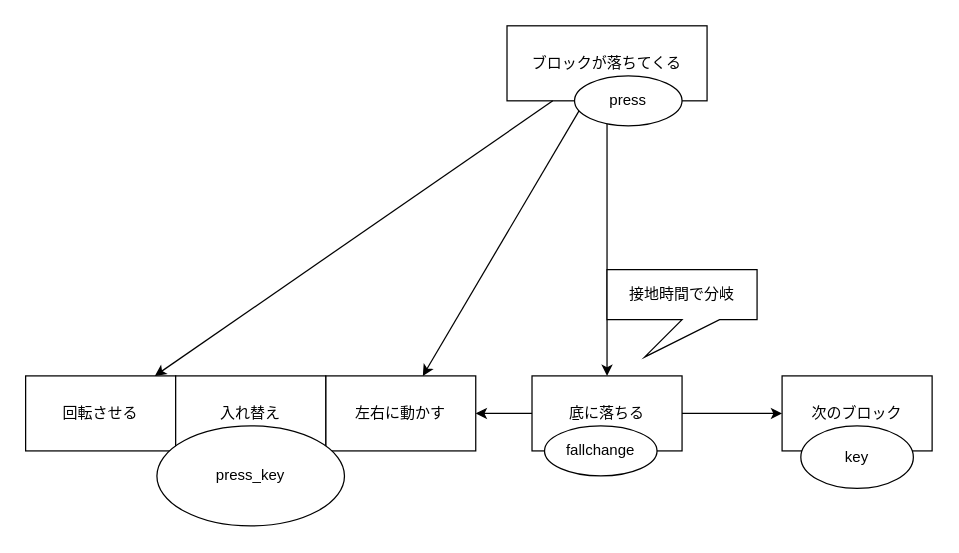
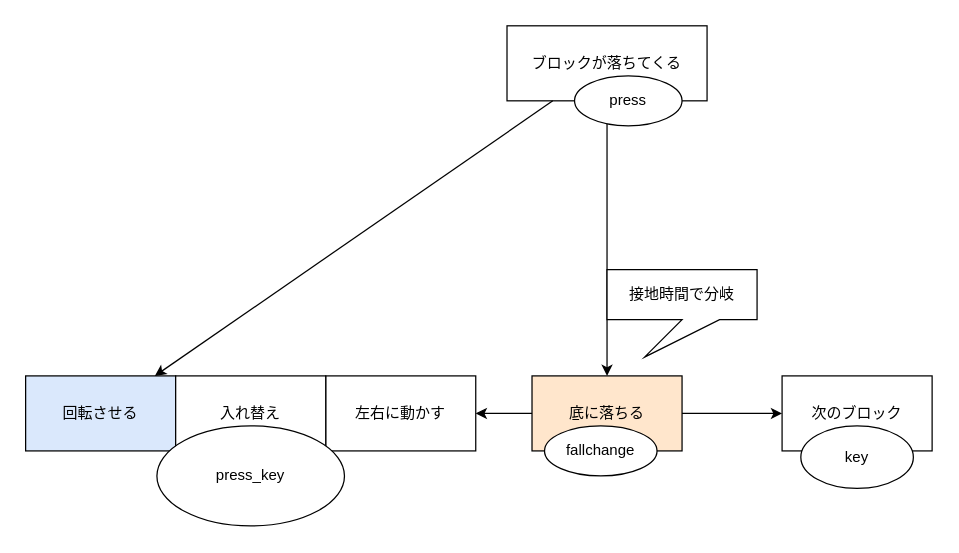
  <mxCell id="0" />
  <mxCell id="1" parent="0" />
  <mxCell id="2" value="" style="edgeStyle=none;html=1;" parent="1" source="3" target="5" edge="1"><mxGeometry relative="1" as="geometry"><mxPoint x="485" y="190" as="targetPoint" /></mxGeometry></mxCell>
  <mxCell id="3" value="ブロックが落ちてくる" style="rounded=0;whiteSpace=wrap;html=1;" parent="1" vertex="1"><mxGeometry x="405" y="20" width="160" height="60" as="geometry" /></mxCell>
- <mxCell id="4" value="回転させる" style="rounded=0;whiteSpace=wrap;html=1;" parent="1" vertex="1"><mxGeometry x="20" y="300" width="120" height="60" as="geometry" /></mxCell>
- <mxCell id="5" value="底に落ちる" style="rounded=0;whiteSpace=wrap;html=1;" parent="1" vertex="1"><mxGeometry x="425" y="300" width="120" height="60" as="geometry" /></mxCell>
+ <mxCell id="4" value="回転させる" style="rounded=0;whiteSpace=wrap;html=1;fillColor=#dae8fc;" parent="1" vertex="1"><mxGeometry x="20" y="300" width="120" height="60" as="geometry" /></mxCell>
+ <mxCell id="5" value="底に落ちる" style="rounded=0;whiteSpace=wrap;html=1;fillColor=#ffe6cc;" parent="1" vertex="1"><mxGeometry x="425" y="300" width="120" height="60" as="geometry" /></mxCell>
  <mxCell id="6" value="" style="edgeStyle=none;html=1;" parent="1" source="5" target="7" edge="1"><mxGeometry relative="1" as="geometry"><mxPoint x="585" y="350" as="targetPoint" /></mxGeometry></mxCell>
  <mxCell id="7" value="次のブロック" style="rounded=0;whiteSpace=wrap;html=1;" parent="1" vertex="1"><mxGeometry x="625" y="300" width="120" height="60" as="geometry" /></mxCell>
  <mxCell id="8" value="" style="endArrow=classic;html=1;" parent="1" source="3" target="4" edge="1"><mxGeometry width="50" height="50" relative="1" as="geometry"><mxPoint x="565" y="370" as="sourcePoint" /><mxPoint x="615" y="320" as="targetPoint" /></mxGeometry></mxCell>
  <mxCell id="9" value="左右に動かす" style="rounded=0;whiteSpace=wrap;html=1;" parent="1" vertex="1"><mxGeometry x="260" y="300" width="120" height="60" as="geometry" /></mxCell>
  <mxCell id="10" value="" style="endArrow=classic;html=1;" parent="1" source="5" target="9" edge="1"><mxGeometry width="50" height="50" relative="1" as="geometry"><mxPoint x="475" y="290" as="sourcePoint" /><mxPoint x="525" y="240" as="targetPoint" /></mxGeometry></mxCell>
  <mxCell id="11" value="入れ替え" style="rounded=0;whiteSpace=wrap;html=1;" parent="1" vertex="1"><mxGeometry x="140" y="300" width="120" height="60" as="geometry" /></mxCell>
- <mxCell id="12" value="" style="endArrow=classic;html=1;startArrow=none;" parent="1" source="3" target="9" edge="1"><mxGeometry width="50" height="50" relative="1" as="geometry"><mxPoint x="382.273" y="250" as="sourcePoint" /><mxPoint x="545" y="320" as="targetPoint" /></mxGeometry></mxCell>
  <mxCell id="13" value="接地時間で分岐" style="shape=callout;whiteSpace=wrap;html=1;perimeter=calloutPerimeter;position2=0.25;size=30;position=0.5;base=30;direction=east;" parent="1" vertex="1"><mxGeometry x="485" y="215" width="120" height="70" as="geometry" /></mxCell>
  <mxCell id="14" value="press" style="ellipse;whiteSpace=wrap;html=1;" parent="1" vertex="1"><mxGeometry x="459" y="60" width="86" height="40" as="geometry" /></mxCell>
  <mxCell id="15" value="fallchange" style="ellipse;whiteSpace=wrap;html=1;" parent="1" vertex="1"><mxGeometry x="435" y="340" width="90" height="40" as="geometry" /></mxCell>
  <mxCell id="16" value="key" style="ellipse;whiteSpace=wrap;html=1;" parent="1" vertex="1"><mxGeometry x="640" y="340" width="90" height="50" as="geometry" /></mxCell>
  <mxCell id="17" value="press_key" style="ellipse;whiteSpace=wrap;html=1;" parent="1" vertex="1"><mxGeometry x="125" y="340" width="150" height="80" as="geometry" /></mxCell>
